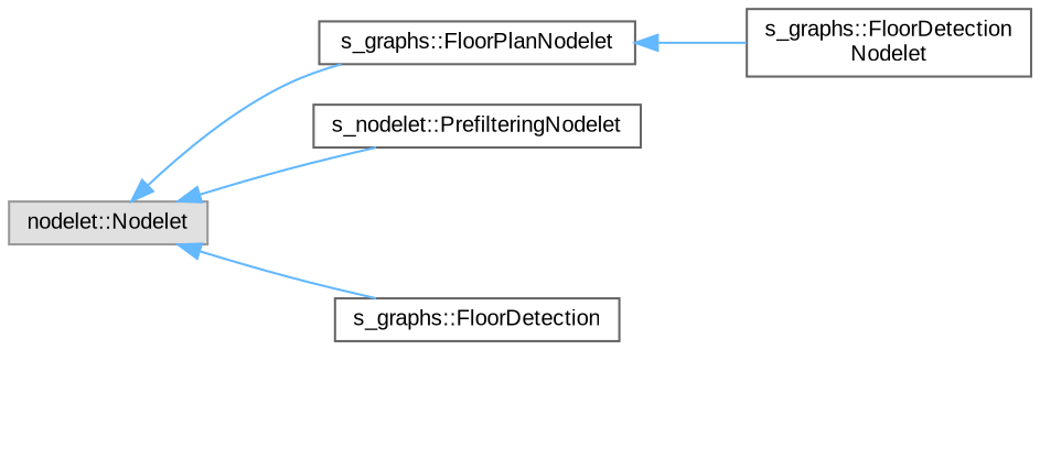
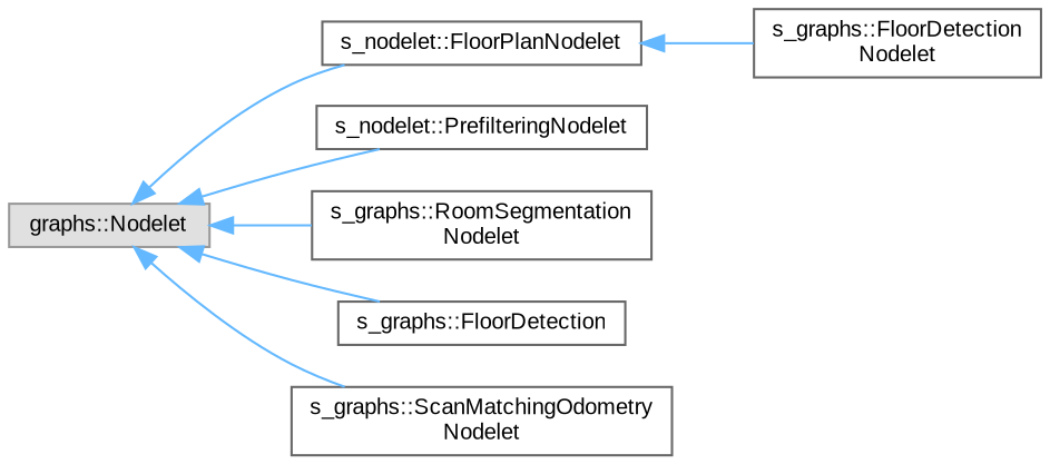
  digraph {
    fontname="Liberation Sans"
    rankdir=LR
    node [color=grey40 fillcolor=white fontname="Liberation Sans" fontsize=10 shape=box style=filled]
    edge [color=steelblue1 dir=back fontname="Liberation Sans" fontsize=10 labelfontname=Helvetica labelfontsize=10 style=solid]
-   n1 [color=grey60 fillcolor="#E0E0E0" height=0.2 label="nodelet::Nodelet" width=0.4]
-   n2 [height=0.2 label="s_graphs::FloorPlanNodelet" width=0.4]
+   n1 [color=grey60 fillcolor="#E0E0E0" height=0.2 label="graphs::Nodelet" width=0.4]
+   n2 [height=0.2 label="s_nodelet::FloorPlanNodelet" width=0.4]
    n3 [height=0.2 label="s_nodelet::PrefilteringNodelet" width=0.4]
+   n4 [height=0.2 label="s_graphs::RoomSegmentation\lNodelet" width=0.4]
    n5 [height=0.2 label="s_graphs::FloorDetection" width=0.4]
+   n6 [height=0.2 label="s_graphs::ScanMatchingOdometry\lNodelet" width=0.4]
    n7 [height=0.2 label="s_graphs::FloorDetection\lNodelet" width=0.4]
    n1 -> n2
    n1 -> n3
+   n1 -> n4
    n1 -> n5
+   n1 -> n6
    n2 -> n7
  }
